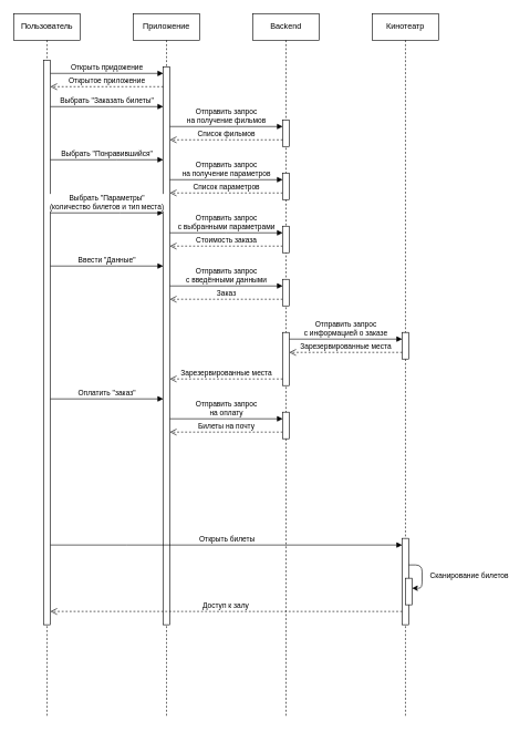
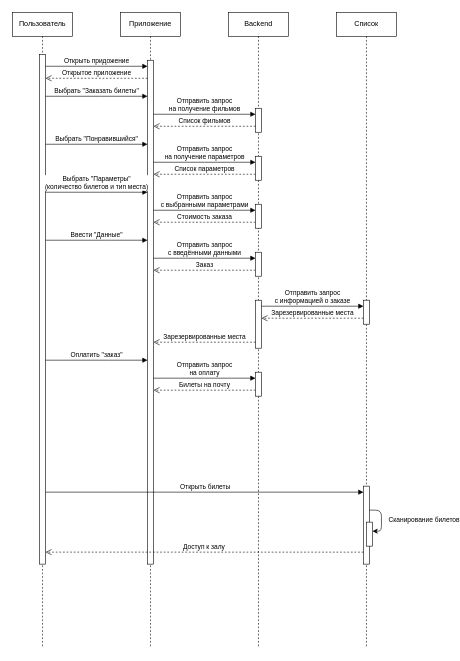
  <mxCell id="0" />
  <mxCell id="1" parent="0" />
  <mxCell id="2" value="Пользователь" style="shape=umlLifeline;perimeter=lifelinePerimeter;whiteSpace=wrap;html=1;container=0;dropTarget=0;collapsible=0;recursiveResize=0;outlineConnect=0;portConstraint=eastwest;newEdgeStyle={&quot;edgeStyle&quot;:&quot;elbowEdgeStyle&quot;,&quot;elbow&quot;:&quot;vertical&quot;,&quot;curved&quot;:0,&quot;rounded&quot;:0};" vertex="1" parent="1"><mxGeometry x="20" y="20" width="100" height="1060" as="geometry" /></mxCell>
  <mxCell id="3" value="" style="html=1;points=[];perimeter=orthogonalPerimeter;outlineConnect=0;targetShapes=umlLifeline;portConstraint=eastwest;newEdgeStyle={&quot;edgeStyle&quot;:&quot;elbowEdgeStyle&quot;,&quot;elbow&quot;:&quot;vertical&quot;,&quot;curved&quot;:0,&quot;rounded&quot;:0};" vertex="1" parent="2"><mxGeometry x="45" y="70" width="10" height="850" as="geometry" /></mxCell>
  <mxCell id="4" value="Приложение" style="shape=umlLifeline;perimeter=lifelinePerimeter;whiteSpace=wrap;html=1;container=0;dropTarget=0;collapsible=0;recursiveResize=0;outlineConnect=0;portConstraint=eastwest;newEdgeStyle={&quot;edgeStyle&quot;:&quot;elbowEdgeStyle&quot;,&quot;elbow&quot;:&quot;vertical&quot;,&quot;curved&quot;:0,&quot;rounded&quot;:0};" vertex="1" parent="1"><mxGeometry x="200" y="20" width="100" height="1060" as="geometry" /></mxCell>
  <mxCell id="5" value="" style="html=1;points=[];perimeter=orthogonalPerimeter;outlineConnect=0;targetShapes=umlLifeline;portConstraint=eastwest;newEdgeStyle={&quot;edgeStyle&quot;:&quot;elbowEdgeStyle&quot;,&quot;elbow&quot;:&quot;vertical&quot;,&quot;curved&quot;:0,&quot;rounded&quot;:0};" vertex="1" parent="4"><mxGeometry x="45" y="80" width="10" height="840" as="geometry" /></mxCell>
  <mxCell id="6" value="Открыть придожение" style="html=1;verticalAlign=bottom;endArrow=block;edgeStyle=elbowEdgeStyle;elbow=vertical;curved=0;rounded=0;" edge="1" parent="1"><mxGeometry x="0.002" relative="1" as="geometry"><mxPoint x="75" y="110" as="sourcePoint" /><Array as="points"><mxPoint x="160" y="110" /></Array><mxPoint x="245" y="110" as="targetPoint" /><mxPoint as="offset" /></mxGeometry></mxCell>
  <mxCell id="7" value="Открытое приложение" style="html=1;verticalAlign=bottom;endArrow=open;dashed=1;endSize=8;edgeStyle=elbowEdgeStyle;elbow=vertical;curved=0;rounded=0;" edge="1" parent="1"><mxGeometry x="0.003" relative="1" as="geometry"><mxPoint x="75" y="130" as="targetPoint" /><Array as="points"><mxPoint x="190" y="130" /><mxPoint x="170" y="250" /></Array><mxPoint x="245" y="130" as="sourcePoint" /><mxPoint as="offset" /></mxGeometry></mxCell>
  <mxCell id="8" value="Backend" style="shape=umlLifeline;perimeter=lifelinePerimeter;whiteSpace=wrap;html=1;container=0;dropTarget=0;collapsible=0;recursiveResize=0;outlineConnect=0;portConstraint=eastwest;newEdgeStyle={&quot;edgeStyle&quot;:&quot;elbowEdgeStyle&quot;,&quot;elbow&quot;:&quot;vertical&quot;,&quot;curved&quot;:0,&quot;rounded&quot;:0};" vertex="1" parent="1"><mxGeometry x="380" y="20" width="100" height="1060" as="geometry" /></mxCell>
  <mxCell id="9" value="" style="html=1;points=[];perimeter=orthogonalPerimeter;outlineConnect=0;targetShapes=umlLifeline;portConstraint=eastwest;newEdgeStyle={&quot;edgeStyle&quot;:&quot;elbowEdgeStyle&quot;,&quot;elbow&quot;:&quot;vertical&quot;,&quot;curved&quot;:0,&quot;rounded&quot;:0};" vertex="1" parent="8"><mxGeometry x="45" y="160" width="10" height="40" as="geometry" /></mxCell>
  <mxCell id="10" value="Стоимость заказа" style="html=1;verticalAlign=bottom;endArrow=open;dashed=1;endSize=8;edgeStyle=elbowEdgeStyle;elbow=vertical;curved=0;rounded=0;" edge="1" parent="8"><mxGeometry x="0.003" relative="1" as="geometry"><mxPoint x="-125" y="350.0" as="targetPoint" /><Array as="points" /><mxPoint x="45" y="350.0" as="sourcePoint" /><mxPoint as="offset" /></mxGeometry></mxCell>
  <mxCell id="11" value="" style="html=1;points=[];perimeter=orthogonalPerimeter;outlineConnect=0;targetShapes=umlLifeline;portConstraint=eastwest;newEdgeStyle={&quot;edgeStyle&quot;:&quot;elbowEdgeStyle&quot;,&quot;elbow&quot;:&quot;vertical&quot;,&quot;curved&quot;:0,&quot;rounded&quot;:0};" vertex="1" parent="8"><mxGeometry x="45" y="320" width="10" height="40" as="geometry" /></mxCell>
  <mxCell id="12" value="Отправить запрос&lt;br&gt;с выбранными параметрами" style="html=1;verticalAlign=bottom;endArrow=block;edgeStyle=elbowEdgeStyle;elbow=vertical;curved=0;rounded=0;" edge="1" parent="8"><mxGeometry x="0.003" relative="1" as="geometry"><mxPoint x="-125" y="330" as="sourcePoint" /><Array as="points"><mxPoint x="-40" y="330" /></Array><mxPoint x="45" y="330" as="targetPoint" /><mxPoint as="offset" /></mxGeometry></mxCell>
  <mxCell id="13" value="" style="html=1;points=[];perimeter=orthogonalPerimeter;outlineConnect=0;targetShapes=umlLifeline;portConstraint=eastwest;newEdgeStyle={&quot;edgeStyle&quot;:&quot;elbowEdgeStyle&quot;,&quot;elbow&quot;:&quot;vertical&quot;,&quot;curved&quot;:0,&quot;rounded&quot;:0};" vertex="1" parent="8"><mxGeometry x="45" y="480" width="10" height="80" as="geometry" /></mxCell>
  <mxCell id="14" value="Отправить запрос&lt;br&gt;на оплату" style="html=1;verticalAlign=bottom;endArrow=block;edgeStyle=elbowEdgeStyle;elbow=vertical;curved=0;rounded=0;" edge="1" parent="8"><mxGeometry x="0.003" relative="1" as="geometry"><mxPoint x="-125" y="610" as="sourcePoint" /><Array as="points"><mxPoint x="-40" y="610" /></Array><mxPoint x="45" y="610" as="targetPoint" /><mxPoint as="offset" /></mxGeometry></mxCell>
  <mxCell id="15" value="Билеты на почту" style="html=1;verticalAlign=bottom;endArrow=open;dashed=1;endSize=8;edgeStyle=elbowEdgeStyle;elbow=vertical;curved=0;rounded=0;" edge="1" parent="8"><mxGeometry x="0.003" relative="1" as="geometry"><mxPoint x="-125" y="630" as="targetPoint" /><Array as="points" /><mxPoint x="45" y="630" as="sourcePoint" /><mxPoint as="offset" /></mxGeometry></mxCell>
  <mxCell id="16" value="" style="html=1;points=[];perimeter=orthogonalPerimeter;outlineConnect=0;targetShapes=umlLifeline;portConstraint=eastwest;newEdgeStyle={&quot;edgeStyle&quot;:&quot;elbowEdgeStyle&quot;,&quot;elbow&quot;:&quot;vertical&quot;,&quot;curved&quot;:0,&quot;rounded&quot;:0};" vertex="1" parent="8"><mxGeometry x="45" y="600" width="10" height="40" as="geometry" /></mxCell>
  <mxCell id="17" value="Выбрать &quot;Заказать билеты&quot;" style="html=1;verticalAlign=bottom;endArrow=block;edgeStyle=elbowEdgeStyle;elbow=vertical;curved=0;rounded=0;" edge="1" parent="1"><mxGeometry x="0.004" relative="1" as="geometry"><mxPoint x="75" y="160" as="sourcePoint" /><Array as="points"><mxPoint x="165" y="160" /></Array><mxPoint x="245" y="160" as="targetPoint" /><mxPoint as="offset" /></mxGeometry></mxCell>
  <mxCell id="18" value="Отправить запрос&lt;br&gt;на получение фильмов" style="html=1;verticalAlign=bottom;endArrow=block;edgeStyle=elbowEdgeStyle;elbow=vertical;curved=0;rounded=0;" edge="1" parent="1"><mxGeometry x="0.003" relative="1" as="geometry"><mxPoint x="255" y="190" as="sourcePoint" /><Array as="points"><mxPoint x="340" y="190" /></Array><mxPoint x="425" y="190" as="targetPoint" /><mxPoint as="offset" /></mxGeometry></mxCell>
  <mxCell id="19" value="Список фильмов" style="html=1;verticalAlign=bottom;endArrow=open;dashed=1;endSize=8;edgeStyle=elbowEdgeStyle;elbow=vertical;curved=0;rounded=0;" edge="1" parent="1"><mxGeometry x="0.003" relative="1" as="geometry"><mxPoint x="255" y="210" as="targetPoint" /><Array as="points"><mxPoint x="365" y="210" /><mxPoint x="345" y="330" /></Array><mxPoint x="425" y="210" as="sourcePoint" /><mxPoint as="offset" /></mxGeometry></mxCell>
  <mxCell id="20" value="Выбрать &quot;Понравившийся&quot;" style="html=1;verticalAlign=bottom;endArrow=block;edgeStyle=elbowEdgeStyle;elbow=vertical;curved=0;rounded=0;" edge="1" parent="1" source="3" target="5"><mxGeometry x="0.003" relative="1" as="geometry"><mxPoint x="85" y="240" as="sourcePoint" /><Array as="points"><mxPoint x="175" y="240" /></Array><mxPoint x="240" y="240" as="targetPoint" /><mxPoint as="offset" /></mxGeometry></mxCell>
  <mxCell id="21" value="Список параметров" style="html=1;verticalAlign=bottom;endArrow=open;dashed=1;endSize=8;edgeStyle=elbowEdgeStyle;elbow=vertical;curved=0;rounded=0;" edge="1" parent="1"><mxGeometry x="0.003" relative="1" as="geometry"><mxPoint x="255" y="290" as="targetPoint" /><Array as="points" /><mxPoint x="425" y="290" as="sourcePoint" /><mxPoint as="offset" /></mxGeometry></mxCell>
  <mxCell id="22" value="Выбрать &quot;Параметры&quot;&lt;br&gt;(количество билетов и тип места)" style="html=1;verticalAlign=bottom;endArrow=block;edgeStyle=elbowEdgeStyle;elbow=vertical;curved=0;rounded=0;" edge="1" parent="1" source="3" target="5"><mxGeometry x="0.002" relative="1" as="geometry"><mxPoint x="80" y="320" as="sourcePoint" /><Array as="points"><mxPoint x="180" y="320" /></Array><mxPoint x="240" y="320" as="targetPoint" /><mxPoint as="offset" /></mxGeometry></mxCell>
  <mxCell id="23" value="" style="html=1;points=[];perimeter=orthogonalPerimeter;outlineConnect=0;targetShapes=umlLifeline;portConstraint=eastwest;newEdgeStyle={&quot;edgeStyle&quot;:&quot;elbowEdgeStyle&quot;,&quot;elbow&quot;:&quot;vertical&quot;,&quot;curved&quot;:0,&quot;rounded&quot;:0};" vertex="1" parent="1"><mxGeometry x="425" y="260" width="10" height="40" as="geometry" /></mxCell>
  <mxCell id="24" value="Отправить запрос&lt;br&gt;на получение параметров" style="html=1;verticalAlign=bottom;endArrow=block;edgeStyle=elbowEdgeStyle;elbow=vertical;curved=0;rounded=0;" edge="1" parent="1"><mxGeometry x="0.002" relative="1" as="geometry"><mxPoint x="255" y="270" as="sourcePoint" /><Array as="points"><mxPoint x="340" y="270" /></Array><mxPoint x="425" y="270" as="targetPoint" /><mxPoint as="offset" /></mxGeometry></mxCell>
  <mxCell id="25" value="Заказ" style="html=1;verticalAlign=bottom;endArrow=open;dashed=1;endSize=8;edgeStyle=elbowEdgeStyle;elbow=vertical;curved=0;rounded=0;" edge="1" parent="1"><mxGeometry x="0.003" relative="1" as="geometry"><mxPoint x="255" y="450" as="targetPoint" /><Array as="points" /><mxPoint x="425" y="450" as="sourcePoint" /><mxPoint as="offset" /></mxGeometry></mxCell>
  <mxCell id="26" value="" style="html=1;points=[];perimeter=orthogonalPerimeter;outlineConnect=0;targetShapes=umlLifeline;portConstraint=eastwest;newEdgeStyle={&quot;edgeStyle&quot;:&quot;elbowEdgeStyle&quot;,&quot;elbow&quot;:&quot;vertical&quot;,&quot;curved&quot;:0,&quot;rounded&quot;:0};" vertex="1" parent="1"><mxGeometry x="425" y="420" width="10" height="40" as="geometry" /></mxCell>
  <mxCell id="27" value="Отправить запрос&lt;br&gt;с введёнными данными" style="html=1;verticalAlign=bottom;endArrow=block;edgeStyle=elbowEdgeStyle;elbow=vertical;curved=0;rounded=0;" edge="1" parent="1"><mxGeometry x="0.003" relative="1" as="geometry"><mxPoint x="255" y="430" as="sourcePoint" /><Array as="points"><mxPoint x="340" y="430" /></Array><mxPoint x="425" y="430" as="targetPoint" /><mxPoint as="offset" /></mxGeometry></mxCell>
  <mxCell id="28" value="Ввести &quot;Данные&quot;" style="html=1;verticalAlign=bottom;endArrow=block;edgeStyle=elbowEdgeStyle;elbow=vertical;curved=0;rounded=0;" edge="1" parent="1" source="3" target="5"><mxGeometry x="0.003" relative="1" as="geometry"><mxPoint x="80" y="400" as="sourcePoint" /><Array as="points"><mxPoint x="175" y="400" /></Array><mxPoint x="240" y="400" as="targetPoint" /><mxPoint as="offset" /></mxGeometry></mxCell>
- <mxCell id="29" value="Кинотеатр" style="shape=umlLifeline;perimeter=lifelinePerimeter;whiteSpace=wrap;html=1;container=0;dropTarget=0;collapsible=0;recursiveResize=0;outlineConnect=0;portConstraint=eastwest;newEdgeStyle={&quot;edgeStyle&quot;:&quot;elbowEdgeStyle&quot;,&quot;elbow&quot;:&quot;vertical&quot;,&quot;curved&quot;:0,&quot;rounded&quot;:0};" vertex="1" parent="1"><mxGeometry x="560" y="20" width="100" height="1060" as="geometry" /></mxCell>
+ <mxCell id="29" value="Список" style="shape=umlLifeline;perimeter=lifelinePerimeter;whiteSpace=wrap;html=1;container=0;dropTarget=0;collapsible=0;recursiveResize=0;outlineConnect=0;portConstraint=eastwest;newEdgeStyle={&quot;edgeStyle&quot;:&quot;elbowEdgeStyle&quot;,&quot;elbow&quot;:&quot;vertical&quot;,&quot;curved&quot;:0,&quot;rounded&quot;:0};" vertex="1" parent="1"><mxGeometry x="560" y="20" width="100" height="1060" as="geometry" /></mxCell>
  <mxCell id="30" value="" style="html=1;points=[];perimeter=orthogonalPerimeter;outlineConnect=0;targetShapes=umlLifeline;portConstraint=eastwest;newEdgeStyle={&quot;edgeStyle&quot;:&quot;elbowEdgeStyle&quot;,&quot;elbow&quot;:&quot;vertical&quot;,&quot;curved&quot;:0,&quot;rounded&quot;:0};" vertex="1" parent="29"><mxGeometry x="45" y="480" width="10" height="40" as="geometry" /></mxCell>
  <mxCell id="31" value="" style="html=1;points=[];perimeter=orthogonalPerimeter;outlineConnect=0;targetShapes=umlLifeline;portConstraint=eastwest;newEdgeStyle={&quot;edgeStyle&quot;:&quot;elbowEdgeStyle&quot;,&quot;elbow&quot;:&quot;vertical&quot;,&quot;curved&quot;:0,&quot;rounded&quot;:0};" vertex="1" parent="29"><mxGeometry x="45" y="790" width="10" height="130" as="geometry" /></mxCell>
  <mxCell id="32" value="" style="html=1;points=[];perimeter=orthogonalPerimeter;outlineConnect=0;targetShapes=umlLifeline;portConstraint=eastwest;newEdgeStyle={&quot;edgeStyle&quot;:&quot;elbowEdgeStyle&quot;,&quot;elbow&quot;:&quot;vertical&quot;,&quot;curved&quot;:0,&quot;rounded&quot;:0};" vertex="1" parent="29"><mxGeometry x="50" y="850" width="10" height="40" as="geometry" /></mxCell>
  <mxCell id="33" value="" style="endArrow=classic;html=1;edgeStyle=orthogonalEdgeStyle;" edge="1" parent="29" source="31" target="32"><mxGeometry width="50" height="50" relative="1" as="geometry"><mxPoint x="60" y="830" as="sourcePoint" /><mxPoint x="65" y="865" as="targetPoint" /><Array as="points"><mxPoint x="75" y="830" /><mxPoint x="75" y="865" /></Array></mxGeometry></mxCell>
  <mxCell id="34" value="Сканирование билетов" style="edgeLabel;html=1;align=center;verticalAlign=middle;resizable=0;points=[];" vertex="1" connectable="0" parent="33"><mxGeometry x="0.15" relative="1" as="geometry"><mxPoint x="70" y="-5" as="offset" /></mxGeometry></mxCell>
  <mxCell id="35" value="Зарезервированные места" style="html=1;verticalAlign=bottom;endArrow=open;dashed=1;endSize=8;edgeStyle=elbowEdgeStyle;elbow=vertical;curved=0;rounded=0;" edge="1" parent="1"><mxGeometry x="0.005" relative="1" as="geometry"><mxPoint x="435" y="530" as="targetPoint" /><Array as="points" /><mxPoint x="605" y="530" as="sourcePoint" /><mxPoint as="offset" /></mxGeometry></mxCell>
  <mxCell id="36" value="Зарезервированные места" style="html=1;verticalAlign=bottom;endArrow=open;dashed=1;endSize=8;edgeStyle=elbowEdgeStyle;elbow=vertical;curved=0;rounded=0;" edge="1" parent="1"><mxGeometry x="0.005" relative="1" as="geometry"><mxPoint x="255" y="570" as="targetPoint" /><Array as="points" /><mxPoint x="425" y="570" as="sourcePoint" /><mxPoint as="offset" /></mxGeometry></mxCell>
  <mxCell id="37" value="Оплатить &quot;заказ&quot;" style="html=1;verticalAlign=bottom;endArrow=block;edgeStyle=elbowEdgeStyle;elbow=vertical;curved=0;rounded=0;" edge="1" parent="1" source="3" target="5"><mxGeometry x="0.003" relative="1" as="geometry"><mxPoint x="80" y="600" as="sourcePoint" /><Array as="points"><mxPoint x="180" y="600" /></Array><mxPoint x="240" y="600" as="targetPoint" /><mxPoint as="offset" /></mxGeometry></mxCell>
  <mxCell id="38" value="Отправить запрос&lt;br&gt;с информацией о заказе" style="html=1;verticalAlign=bottom;endArrow=block;edgeStyle=elbowEdgeStyle;elbow=vertical;curved=0;rounded=0;" edge="1" parent="1" source="13" target="30"><mxGeometry x="0.003" relative="1" as="geometry"><mxPoint x="440" y="510" as="sourcePoint" /><Array as="points"><mxPoint x="515" y="510" /></Array><mxPoint x="600" y="510" as="targetPoint" /><mxPoint as="offset" /></mxGeometry></mxCell>
  <mxCell id="39" value="Открыть билеты" style="html=1;verticalAlign=bottom;endArrow=block;edgeStyle=elbowEdgeStyle;elbow=vertical;curved=0;rounded=0;" edge="1" parent="1" target="31"><mxGeometry x="0.002" relative="1" as="geometry"><mxPoint x="75" y="820" as="sourcePoint" /><Array as="points"><mxPoint x="190" y="820" /></Array><mxPoint x="600" y="820" as="targetPoint" /><mxPoint as="offset" /></mxGeometry></mxCell>
  <mxCell id="40" value="Доступ к залу" style="html=1;verticalAlign=bottom;endArrow=open;dashed=1;endSize=8;edgeStyle=elbowEdgeStyle;elbow=vertical;curved=0;rounded=0;" edge="1" parent="1" target="3"><mxGeometry x="0.003" relative="1" as="geometry"><mxPoint x="435" y="920.03" as="targetPoint" /><Array as="points" /><mxPoint x="605" y="920.03" as="sourcePoint" /><mxPoint as="offset" /></mxGeometry></mxCell>
